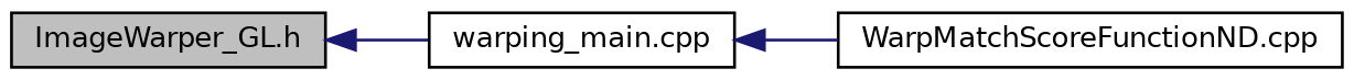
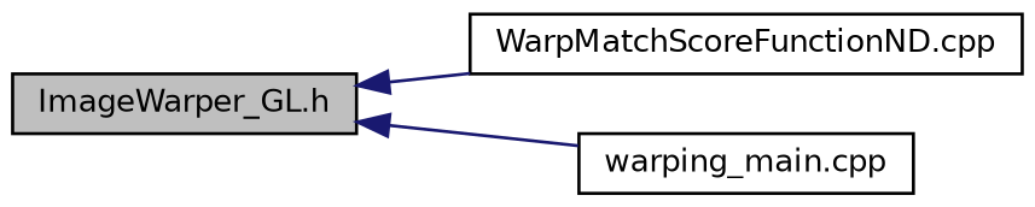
  digraph {
    rankdir=LR
    node [color=black fillcolor=white fontname=Helvetica fontsize=10 shape=record style=filled]
    edge [color=midnightblue dir=back fontname=Helvetica fontsize=10 labelfontname=Helvetica labelfontsize=10 style=solid]
    n1 [fillcolor=grey75 fontcolor=black height=0.2 label="ImageWarper_GL.h" width=0.4]
    n2 [height=0.2 label="WarpMatchScoreFunctionND.cpp" width=0.4]
    n3 [height=0.2 label="warping_main.cpp" width=0.4]
-   n3 -> n2
+   n1 -> n2
    n1 -> n3
  }
